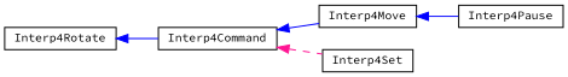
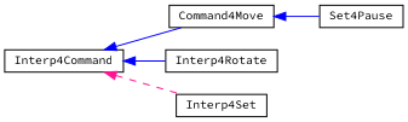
  digraph {
    fontname="Source Code Pro"
    rankdir=LR
    node [color=black fillcolor=white fontname="Source Code Pro" fontsize=10 shape=record style=filled]
    edge [color=blue dir=back fontname="Source Code Pro" fontsize=10 labelfontname=FreeSans labelfontsize=10 style=solid]
    n1 [height=0.2 label=Interp4Command width=0.4]
-   n2 [height=0.2 label=Interp4Move width=0.4]
+   n2 [height=0.2 label=Command4Move width=0.4]
    n3 [height=0.2 label=Interp4Rotate width=0.4]
    n4 [height=0.2 label=Interp4Set width=0.4]
-   n5 [height=0.2 label=Interp4Pause width=0.4]
+   n5 [height=0.2 label=Set4Pause width=0.4]
    n1 -> n2
-   n3 -> n1
+   n1 -> n3
    n1 -> n4 [color=deeppink style=dashed]
    n2 -> n5
  }
